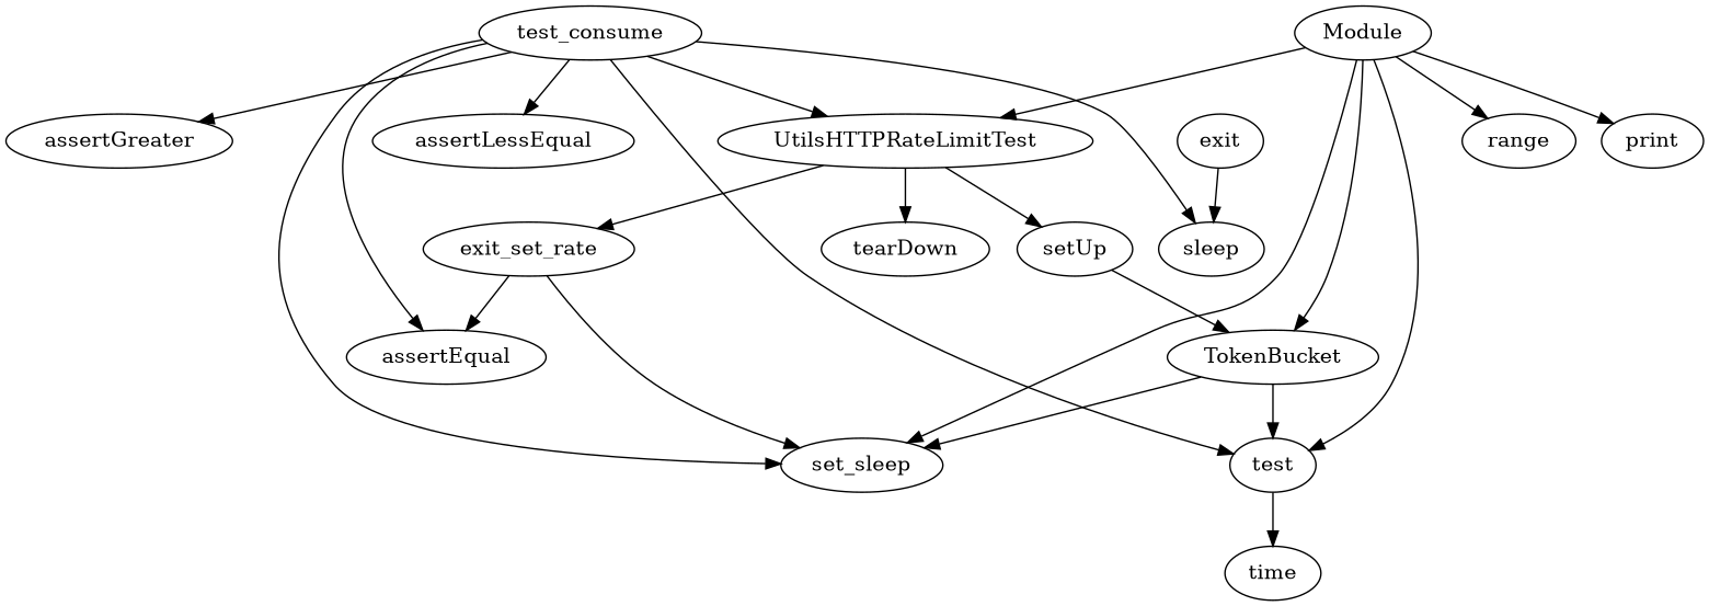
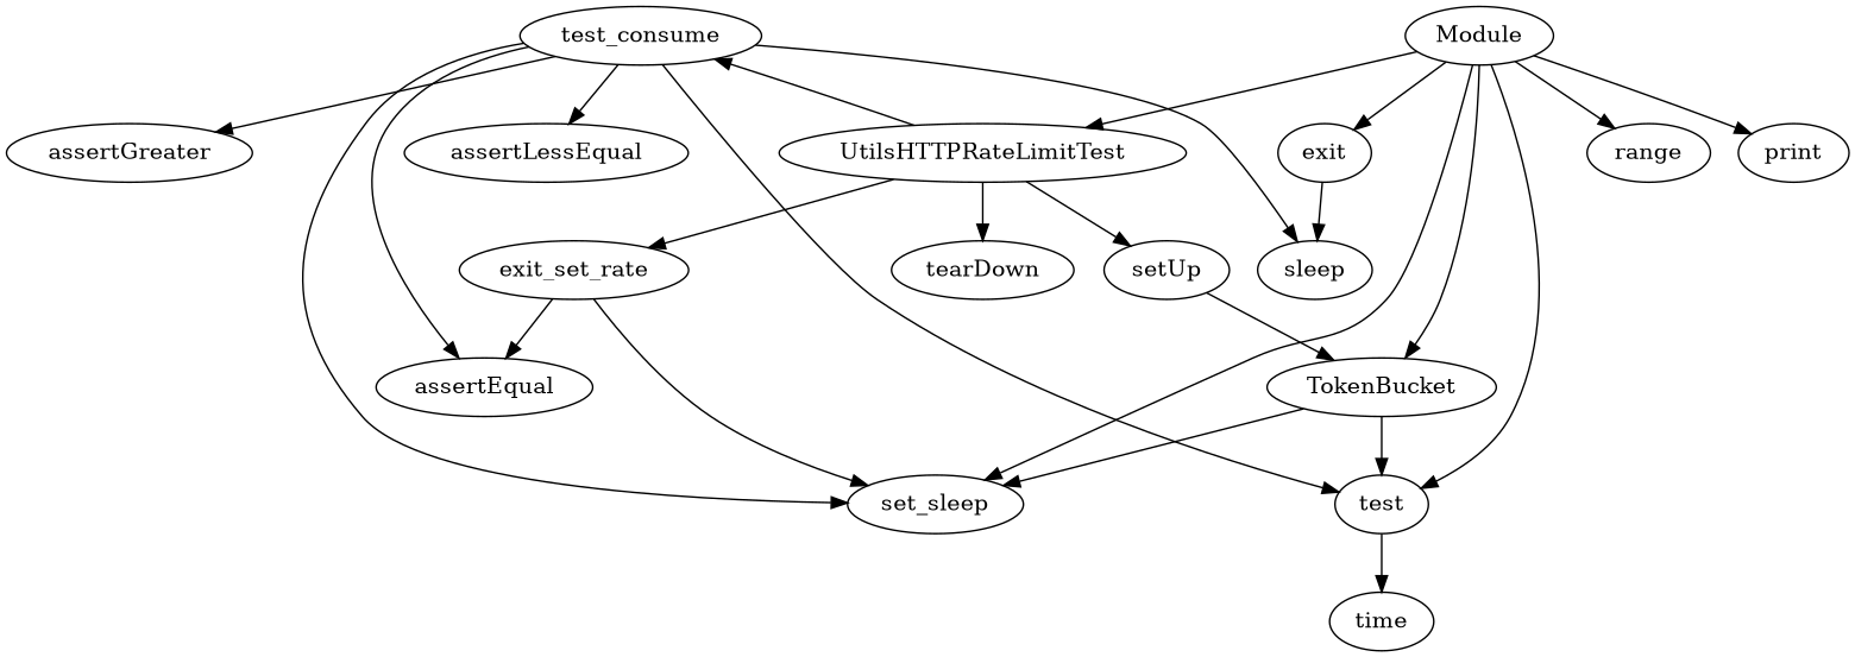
  strict digraph {
    n1 [label=test]
    time
    setUp
    TokenBucket
    n5 [label=set_sleep]
    n6 [label=exit_set_rate]
    assertEqual
    test_consume
    assertLessEqual
    sleep
    assertGreater
    Module
    range
    print
    exit
    UtilsHTTPRateLimitTest
    tearDown
    n1 -> time
    setUp -> TokenBucket
    TokenBucket -> n1
    TokenBucket -> n5
    n6 -> n5
    n6 -> assertEqual
    test_consume -> n1
    test_consume -> n5
    test_consume -> assertEqual
    test_consume -> assertLessEqual
    test_consume -> sleep
    test_consume -> assertGreater
    Module -> n1
    Module -> TokenBucket
    Module -> n5
    Module -> range
    Module -> print
+   Module -> exit
    Module -> UtilsHTTPRateLimitTest
    exit -> sleep
    UtilsHTTPRateLimitTest -> setUp
    UtilsHTTPRateLimitTest -> n6
-   test_consume -> UtilsHTTPRateLimitTest
+   UtilsHTTPRateLimitTest -> test_consume
    UtilsHTTPRateLimitTest -> tearDown
  }
